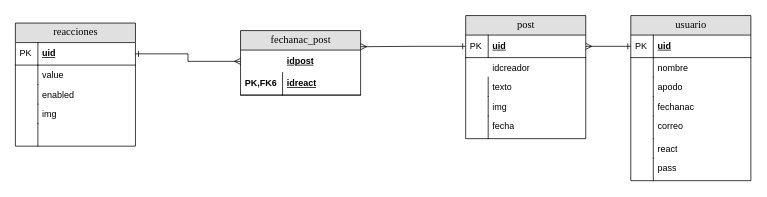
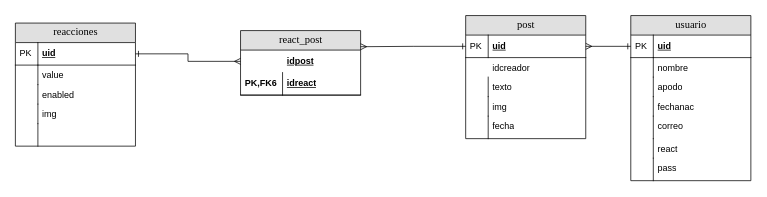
  <mxCell id="0" />
  <mxCell id="1" parent="0" />
  <mxCell id="2" value="usuario" style="swimlane;html=1;fontStyle=0;childLayout=stackLayout;horizontal=1;startSize=26;fillColor=#e0e0e0;horizontalStack=0;resizeParent=1;resizeLast=0;collapsible=1;marginBottom=0;swimlaneFillColor=#ffffff;align=center;rounded=0;shadow=0;comic=0;labelBackgroundColor=none;strokeWidth=1;fontFamily=Verdana;fontSize=14" parent="1" vertex="1"><mxGeometry x="840" y="20" width="160" height="220" as="geometry" /></mxCell>
  <mxCell id="3" value="uid" style="shape=partialRectangle;top=0;left=0;right=0;bottom=1;html=1;align=left;verticalAlign=middle;fillColor=none;spacingLeft=34;spacingRight=4;whiteSpace=wrap;overflow=hidden;rotatable=0;points=[[0,0.5],[1,0.5]];portConstraint=eastwest;dropTarget=0;fontStyle=5;" parent="2" vertex="1"><mxGeometry y="26" width="160" height="30" as="geometry" /></mxCell>
  <mxCell id="4" value="PK" style="shape=partialRectangle;top=0;left=0;bottom=0;html=1;fillColor=none;align=left;verticalAlign=middle;spacingLeft=4;spacingRight=4;whiteSpace=wrap;overflow=hidden;rotatable=0;points=[];portConstraint=eastwest;part=1;" parent="3" vertex="1" connectable="0"><mxGeometry width="30" height="30" as="geometry" /></mxCell>
  <mxCell id="5" value="nombre" style="shape=partialRectangle;top=0;left=0;right=0;bottom=0;html=1;align=left;verticalAlign=top;fillColor=none;spacingLeft=34;spacingRight=4;whiteSpace=wrap;overflow=hidden;rotatable=0;points=[[0,0.5],[1,0.5]];portConstraint=eastwest;dropTarget=0;" parent="2" vertex="1"><mxGeometry y="56" width="160" height="26" as="geometry" /></mxCell>
  <mxCell id="6" value="" style="shape=partialRectangle;top=0;left=0;bottom=0;html=1;fillColor=none;align=left;verticalAlign=top;spacingLeft=4;spacingRight=4;whiteSpace=wrap;overflow=hidden;rotatable=0;points=[];portConstraint=eastwest;part=1;" parent="5" vertex="1" connectable="0"><mxGeometry width="30" height="26" as="geometry" /></mxCell>
  <mxCell id="7" value="apodo" style="shape=partialRectangle;top=0;left=0;right=0;bottom=0;html=1;align=left;verticalAlign=top;fillColor=none;spacingLeft=34;spacingRight=4;whiteSpace=wrap;overflow=hidden;rotatable=0;points=[[0,0.5],[1,0.5]];portConstraint=eastwest;dropTarget=0;" parent="2" vertex="1"><mxGeometry y="82" width="160" height="26" as="geometry" /></mxCell>
  <mxCell id="8" value="" style="shape=partialRectangle;top=0;left=0;bottom=0;html=1;fillColor=none;align=left;verticalAlign=top;spacingLeft=4;spacingRight=4;whiteSpace=wrap;overflow=hidden;rotatable=0;points=[];portConstraint=eastwest;part=1;" parent="7" vertex="1" connectable="0"><mxGeometry width="30" height="26" as="geometry" /></mxCell>
  <mxCell id="9" value="fechanac" style="shape=partialRectangle;top=0;left=0;right=0;bottom=0;html=1;align=left;verticalAlign=top;fillColor=none;spacingLeft=34;spacingRight=4;whiteSpace=wrap;overflow=hidden;rotatable=0;points=[[0,0.5],[1,0.5]];portConstraint=eastwest;dropTarget=0;" parent="2" vertex="1"><mxGeometry y="108" width="160" height="26" as="geometry" /></mxCell>
  <mxCell id="10" value="" style="shape=partialRectangle;top=0;left=0;bottom=0;html=1;fillColor=none;align=left;verticalAlign=top;spacingLeft=4;spacingRight=4;whiteSpace=wrap;overflow=hidden;rotatable=0;points=[];portConstraint=eastwest;part=1;" parent="9" vertex="1" connectable="0"><mxGeometry width="30" height="26" as="geometry" /></mxCell>
  <mxCell id="11" value="correo" style="shape=partialRectangle;top=0;left=0;right=0;bottom=0;html=1;align=left;verticalAlign=top;fillColor=none;spacingLeft=34;spacingRight=4;whiteSpace=wrap;overflow=hidden;rotatable=0;points=[[0,0.5],[1,0.5]];portConstraint=eastwest;dropTarget=0;" parent="2" vertex="1"><mxGeometry y="134" width="160" height="30" as="geometry" /></mxCell>
  <mxCell id="12" value="" style="shape=partialRectangle;top=0;left=0;bottom=0;html=1;fillColor=none;align=left;verticalAlign=top;spacingLeft=4;spacingRight=4;whiteSpace=wrap;overflow=hidden;rotatable=0;points=[];portConstraint=eastwest;part=1;" parent="11" vertex="1" connectable="0"><mxGeometry width="30" height="30" as="geometry" /></mxCell>
  <mxCell id="13" value="react" style="shape=partialRectangle;top=0;left=0;right=0;bottom=0;html=1;align=left;verticalAlign=top;fillColor=none;spacingLeft=34;spacingRight=4;whiteSpace=wrap;overflow=hidden;rotatable=0;points=[[0,0.5],[1,0.5]];portConstraint=eastwest;dropTarget=0;" parent="2" vertex="1"><mxGeometry y="164" width="160" height="26" as="geometry" /></mxCell>
  <mxCell id="14" value="" style="shape=partialRectangle;top=0;left=0;bottom=0;html=1;fillColor=none;align=left;verticalAlign=top;spacingLeft=4;spacingRight=4;whiteSpace=wrap;overflow=hidden;rotatable=0;points=[];portConstraint=eastwest;part=1;" parent="13" vertex="1" connectable="0"><mxGeometry width="30" height="26" as="geometry" /></mxCell>
  <mxCell id="15" value="pass" style="shape=partialRectangle;top=0;left=0;right=0;bottom=0;html=1;align=left;verticalAlign=top;fillColor=none;spacingLeft=34;spacingRight=4;whiteSpace=wrap;overflow=hidden;rotatable=0;points=[[0,0.5],[1,0.5]];portConstraint=eastwest;dropTarget=0;" vertex="1" parent="2"><mxGeometry y="190" width="160" height="30" as="geometry" /></mxCell>
  <mxCell id="16" value="" style="shape=partialRectangle;top=0;left=0;bottom=0;html=1;fillColor=none;align=left;verticalAlign=top;spacingLeft=4;spacingRight=4;whiteSpace=wrap;overflow=hidden;rotatable=0;points=[];portConstraint=eastwest;part=1;" vertex="1" connectable="0" parent="15"><mxGeometry width="30" height="30" as="geometry" /></mxCell>
  <mxCell id="17" value="post" style="swimlane;html=1;fontStyle=0;childLayout=stackLayout;horizontal=1;startSize=26;fillColor=#e0e0e0;horizontalStack=0;resizeParent=1;resizeLast=0;collapsible=1;marginBottom=0;swimlaneFillColor=#ffffff;align=center;rounded=0;shadow=0;comic=0;labelBackgroundColor=none;strokeWidth=1;fontFamily=Verdana;fontSize=14" parent="1" vertex="1"><mxGeometry x="620" y="20" width="160" height="164" as="geometry" /></mxCell>
  <mxCell id="18" value="uid" style="shape=partialRectangle;top=0;left=0;right=0;bottom=1;html=1;align=left;verticalAlign=middle;fillColor=none;spacingLeft=34;spacingRight=4;whiteSpace=wrap;overflow=hidden;rotatable=0;points=[[0,0.5],[1,0.5]];portConstraint=eastwest;dropTarget=0;fontStyle=5;" parent="17" vertex="1"><mxGeometry y="26" width="160" height="30" as="geometry" /></mxCell>
  <mxCell id="19" value="PK" style="shape=partialRectangle;top=0;left=0;bottom=0;html=1;fillColor=none;align=left;verticalAlign=middle;spacingLeft=4;spacingRight=4;whiteSpace=wrap;overflow=hidden;rotatable=0;points=[];portConstraint=eastwest;part=1;" parent="18" vertex="1" connectable="0"><mxGeometry width="30" height="30" as="geometry" /></mxCell>
  <mxCell id="20" value="idcreador" style="shape=partialRectangle;top=0;left=0;right=0;bottom=0;html=1;align=left;verticalAlign=top;fillColor=none;spacingLeft=34;spacingRight=4;whiteSpace=wrap;overflow=hidden;rotatable=0;points=[[0,0.5],[1,0.5]];portConstraint=eastwest;dropTarget=0;" parent="17" vertex="1"><mxGeometry y="56" width="160" height="26" as="geometry" /></mxCell>
  <mxCell id="21" value="texto" style="shape=partialRectangle;top=0;left=0;right=0;bottom=0;html=1;align=left;verticalAlign=top;fillColor=none;spacingLeft=34;spacingRight=4;whiteSpace=wrap;overflow=hidden;rotatable=0;points=[[0,0.5],[1,0.5]];portConstraint=eastwest;dropTarget=0;" parent="17" vertex="1"><mxGeometry y="82" width="160" height="26" as="geometry" /></mxCell>
  <mxCell id="22" value="" style="shape=partialRectangle;top=0;left=0;bottom=0;html=1;fillColor=none;align=left;verticalAlign=top;spacingLeft=4;spacingRight=4;whiteSpace=wrap;overflow=hidden;rotatable=0;points=[];portConstraint=eastwest;part=1;" parent="21" vertex="1" connectable="0"><mxGeometry width="30" height="26" as="geometry" /></mxCell>
  <mxCell id="23" value="img" style="shape=partialRectangle;top=0;left=0;right=0;bottom=0;html=1;align=left;verticalAlign=top;fillColor=none;spacingLeft=34;spacingRight=4;whiteSpace=wrap;overflow=hidden;rotatable=0;points=[[0,0.5],[1,0.5]];portConstraint=eastwest;dropTarget=0;" parent="17" vertex="1"><mxGeometry y="108" width="160" height="26" as="geometry" /></mxCell>
  <mxCell id="24" value="" style="shape=partialRectangle;top=0;left=0;bottom=0;html=1;fillColor=none;align=left;verticalAlign=top;spacingLeft=4;spacingRight=4;whiteSpace=wrap;overflow=hidden;rotatable=0;points=[];portConstraint=eastwest;part=1;" parent="23" vertex="1" connectable="0"><mxGeometry width="30" height="26" as="geometry" /></mxCell>
  <mxCell id="25" value="fecha" style="shape=partialRectangle;top=0;left=0;right=0;bottom=0;html=1;align=left;verticalAlign=top;fillColor=none;spacingLeft=34;spacingRight=4;whiteSpace=wrap;overflow=hidden;rotatable=0;points=[[0,0.5],[1,0.5]];portConstraint=eastwest;dropTarget=0;" parent="17" vertex="1"><mxGeometry y="134" width="160" height="30" as="geometry" /></mxCell>
  <mxCell id="26" value="" style="shape=partialRectangle;top=0;left=0;bottom=0;html=1;fillColor=none;align=left;verticalAlign=top;spacingLeft=4;spacingRight=4;whiteSpace=wrap;overflow=hidden;rotatable=0;points=[];portConstraint=eastwest;part=1;" parent="25" vertex="1" connectable="0"><mxGeometry width="30" height="30" as="geometry" /></mxCell>
  <mxCell id="27" style="edgeStyle=orthogonalEdgeStyle;rounded=0;orthogonalLoop=1;jettySize=auto;html=1;exitX=0;exitY=0.5;exitDx=0;exitDy=0;entryX=1;entryY=0.5;entryDx=0;entryDy=0;endArrow=ERmany;endFill=0;startArrow=ERone;startFill=0;" parent="1" source="3" target="18" edge="1"><mxGeometry relative="1" as="geometry" /></mxCell>
  <mxCell id="28" value="reacciones" style="swimlane;html=1;fontStyle=0;childLayout=stackLayout;horizontal=1;startSize=26;fillColor=#e0e0e0;horizontalStack=0;resizeParent=1;resizeLast=0;collapsible=1;marginBottom=0;swimlaneFillColor=#ffffff;align=center;rounded=0;shadow=0;comic=0;labelBackgroundColor=none;strokeWidth=1;fontFamily=Verdana;fontSize=14" parent="1" vertex="1"><mxGeometry x="20" y="30" width="160" height="164" as="geometry" /></mxCell>
  <mxCell id="29" value="uid" style="shape=partialRectangle;top=0;left=0;right=0;bottom=1;html=1;align=left;verticalAlign=middle;fillColor=none;spacingLeft=34;spacingRight=4;whiteSpace=wrap;overflow=hidden;rotatable=0;points=[[0,0.5],[1,0.5]];portConstraint=eastwest;dropTarget=0;fontStyle=5;" parent="28" vertex="1"><mxGeometry y="26" width="160" height="30" as="geometry" /></mxCell>
  <mxCell id="30" value="PK" style="shape=partialRectangle;top=0;left=0;bottom=0;html=1;fillColor=none;align=left;verticalAlign=middle;spacingLeft=4;spacingRight=4;whiteSpace=wrap;overflow=hidden;rotatable=0;points=[];portConstraint=eastwest;part=1;" parent="29" vertex="1" connectable="0"><mxGeometry width="30" height="30" as="geometry" /></mxCell>
  <mxCell id="31" value="value" style="shape=partialRectangle;top=0;left=0;right=0;bottom=0;html=1;align=left;verticalAlign=top;fillColor=none;spacingLeft=34;spacingRight=4;whiteSpace=wrap;overflow=hidden;rotatable=0;points=[[0,0.5],[1,0.5]];portConstraint=eastwest;dropTarget=0;" parent="28" vertex="1"><mxGeometry y="56" width="160" height="26" as="geometry" /></mxCell>
  <mxCell id="32" value="" style="shape=partialRectangle;top=0;left=0;bottom=0;html=1;fillColor=none;align=left;verticalAlign=top;spacingLeft=4;spacingRight=4;whiteSpace=wrap;overflow=hidden;rotatable=0;points=[];portConstraint=eastwest;part=1;" parent="31" vertex="1" connectable="0"><mxGeometry width="30" height="26" as="geometry" /></mxCell>
  <mxCell id="33" value="enabled" style="shape=partialRectangle;top=0;left=0;right=0;bottom=0;html=1;align=left;verticalAlign=top;fillColor=none;spacingLeft=34;spacingRight=4;whiteSpace=wrap;overflow=hidden;rotatable=0;points=[[0,0.5],[1,0.5]];portConstraint=eastwest;dropTarget=0;" parent="28" vertex="1"><mxGeometry y="82" width="160" height="26" as="geometry" /></mxCell>
  <mxCell id="34" value="" style="shape=partialRectangle;top=0;left=0;bottom=0;html=1;fillColor=none;align=left;verticalAlign=top;spacingLeft=4;spacingRight=4;whiteSpace=wrap;overflow=hidden;rotatable=0;points=[];portConstraint=eastwest;part=1;" parent="33" vertex="1" connectable="0"><mxGeometry width="30" height="26" as="geometry" /></mxCell>
  <mxCell id="35" value="img" style="shape=partialRectangle;top=0;left=0;right=0;bottom=0;html=1;align=left;verticalAlign=top;fillColor=none;spacingLeft=34;spacingRight=4;whiteSpace=wrap;overflow=hidden;rotatable=0;points=[[0,0.5],[1,0.5]];portConstraint=eastwest;dropTarget=0;" parent="28" vertex="1"><mxGeometry y="108" width="160" height="26" as="geometry" /></mxCell>
  <mxCell id="36" value="" style="shape=partialRectangle;top=0;left=0;bottom=0;html=1;fillColor=none;align=left;verticalAlign=top;spacingLeft=4;spacingRight=4;whiteSpace=wrap;overflow=hidden;rotatable=0;points=[];portConstraint=eastwest;part=1;" parent="35" vertex="1" connectable="0"><mxGeometry width="30" height="26" as="geometry" /></mxCell>
  <mxCell id="37" value="" style="shape=partialRectangle;top=0;left=0;right=0;bottom=0;html=1;align=left;verticalAlign=top;fillColor=none;spacingLeft=34;spacingRight=4;whiteSpace=wrap;overflow=hidden;rotatable=0;points=[[0,0.5],[1,0.5]];portConstraint=eastwest;dropTarget=0;" parent="28" vertex="1"><mxGeometry y="134" width="160" height="30" as="geometry" /></mxCell>
  <mxCell id="38" value="" style="shape=partialRectangle;top=0;left=0;bottom=0;html=1;fillColor=none;align=left;verticalAlign=top;spacingLeft=4;spacingRight=4;whiteSpace=wrap;overflow=hidden;rotatable=0;points=[];portConstraint=eastwest;part=1;" parent="37" vertex="1" connectable="0"><mxGeometry width="30" height="30" as="geometry" /></mxCell>
- <mxCell id="39" value="fechanac_post" style="swimlane;html=1;fontStyle=0;childLayout=stackLayout;horizontal=1;startSize=26;fillColor=#e0e0e0;horizontalStack=0;resizeParent=1;resizeLast=0;collapsible=1;marginBottom=0;swimlaneFillColor=#ffffff;align=center;rounded=0;shadow=0;comic=0;labelBackgroundColor=none;strokeWidth=1;fontFamily=Verdana;fontSize=14" parent="1" vertex="1"><mxGeometry x="320" y="40" width="160" height="86" as="geometry" /></mxCell>
+ <mxCell id="39" value="react_post" style="swimlane;html=1;fontStyle=0;childLayout=stackLayout;horizontal=1;startSize=26;fillColor=#e0e0e0;horizontalStack=0;resizeParent=1;resizeLast=0;collapsible=1;marginBottom=0;swimlaneFillColor=#ffffff;align=center;rounded=0;shadow=0;comic=0;labelBackgroundColor=none;strokeWidth=1;fontFamily=Verdana;fontSize=14" parent="1" vertex="1"><mxGeometry x="320" y="40" width="160" height="86" as="geometry" /></mxCell>
  <mxCell id="40" value="idpost" style="shape=partialRectangle;top=0;left=0;right=0;bottom=0;html=1;align=left;verticalAlign=middle;fillColor=none;spacingLeft=60;spacingRight=4;whiteSpace=wrap;overflow=hidden;rotatable=0;points=[[0,0.5],[1,0.5]];portConstraint=eastwest;dropTarget=0;fontStyle=5;" parent="39" vertex="1"><mxGeometry y="26" width="160" height="30" as="geometry" /></mxCell>
  <mxCell id="41" value="idreact" style="shape=partialRectangle;top=0;left=0;right=0;bottom=1;html=1;align=left;verticalAlign=middle;fillColor=none;spacingLeft=60;spacingRight=4;whiteSpace=wrap;overflow=hidden;rotatable=0;points=[[0,0.5],[1,0.5]];portConstraint=eastwest;dropTarget=0;fontStyle=5;" parent="39" vertex="1"><mxGeometry y="56" width="160" height="30" as="geometry" /></mxCell>
  <mxCell id="42" value="PK,FK6" style="shape=partialRectangle;fontStyle=1;top=0;left=0;bottom=0;html=1;fillColor=none;align=left;verticalAlign=middle;spacingLeft=4;spacingRight=4;whiteSpace=wrap;overflow=hidden;rotatable=0;points=[];portConstraint=eastwest;part=1;" parent="41" vertex="1" connectable="0"><mxGeometry width="56" height="30" as="geometry" /></mxCell>
  <mxCell id="43" style="edgeStyle=orthogonalEdgeStyle;rounded=0;orthogonalLoop=1;jettySize=auto;html=1;exitX=0;exitY=0.5;exitDx=0;exitDy=0;entryX=1;entryY=0.25;entryDx=0;entryDy=0;startArrow=ERone;startFill=0;endArrow=ERmany;endFill=0;" parent="1" source="18" target="39" edge="1"><mxGeometry relative="1" as="geometry" /></mxCell>
  <mxCell id="44" style="edgeStyle=orthogonalEdgeStyle;rounded=0;orthogonalLoop=1;jettySize=auto;html=1;exitX=1;exitY=0.5;exitDx=0;exitDy=0;entryX=0;entryY=0.5;entryDx=0;entryDy=0;startArrow=ERone;startFill=0;endArrow=ERmany;endFill=0;" parent="1" source="29" target="40" edge="1"><mxGeometry relative="1" as="geometry" /></mxCell>
